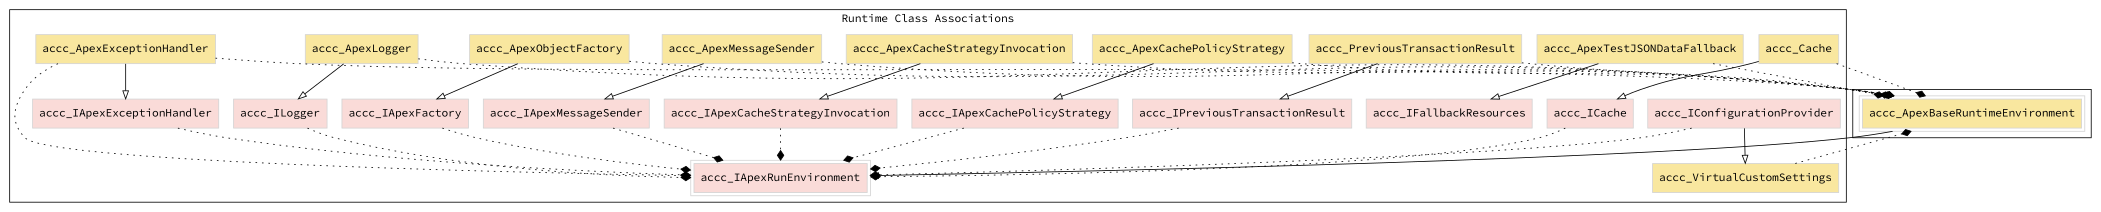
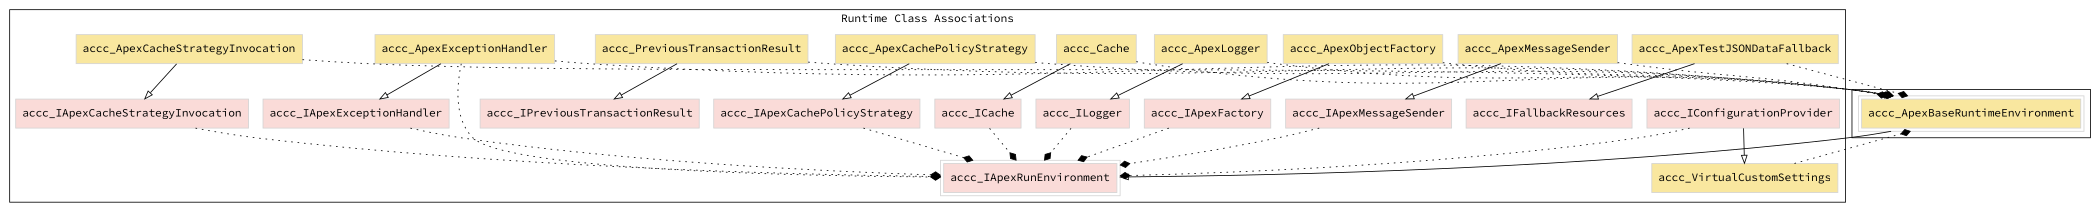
  digraph {
    compound=true
    fontname="Source Code Pro"
    rankdir=TB
    ranksep=equally
    node [color=lightgray fillcolor="#FADBD8" fontname="Source Code Pro" shape=box style=filled]
    edge [arrowhead=diamond fontname="Source Code Pro" style=dotted]
    accc_IApexRunEnvironment [peripheries=2]
    accc_IConfigurationProvider
    accc_ILogger
    accc_IFallbackResources
    accc_IApexExceptionHandler
    accc_ICache
    accc_IPreviousTransactionResult
    accc_IApexCachePolicyStrategy
    accc_IApexCacheStrategyInvocation
    accc_IApexMessageSender
    accc_IApexFactory
    accc_VirtualCustomSettings [fillcolor="#F9E79F"]
    accc_ApexLogger [fillcolor="#F9E79F"]
    accc_ApexTestJSONDataFallback [fillcolor="#F9E79F"]
    accc_ApexExceptionHandler [fillcolor="#F9E79F"]
    accc_Cache [fillcolor="#F9E79F"]
    accc_PreviousTransactionResult [fillcolor="#F9E79F"]
    accc_ApexCachePolicyStrategy [fillcolor="#F9E79F"]
    accc_ApexCacheStrategyInvocation [fillcolor="#F9E79F"]
    accc_ApexMessageSender [fillcolor="#F9E79F"]
    accc_ApexObjectFactory [fillcolor="#F9E79F"]
    accc_ApexBaseRuntimeEnvironment [fillcolor="#F9E79F" peripheries=2]
    subgraph cluster_1 {
      label="Runtime Class Associations"
      rank=same
      accc_IApexRunEnvironment
      accc_IConfigurationProvider
      accc_ILogger
      accc_IFallbackResources
      accc_IApexExceptionHandler
      accc_ICache
      accc_IPreviousTransactionResult
      accc_IApexCachePolicyStrategy
      accc_IApexCacheStrategyInvocation
      accc_IApexMessageSender
      accc_IApexFactory
      accc_VirtualCustomSettings
      accc_ApexLogger
      accc_ApexTestJSONDataFallback
      accc_ApexExceptionHandler
      accc_Cache
      accc_PreviousTransactionResult
      accc_ApexCachePolicyStrategy
      accc_ApexCacheStrategyInvocation
      accc_ApexMessageSender
      accc_ApexObjectFactory
    }
    subgraph cluster_2 {
      rank=same
      accc_ApexBaseRuntimeEnvironment
    }
    subgraph cluster_3 {
      rank=same
    }
    accc_IConfigurationProvider -> accc_IApexRunEnvironment
    accc_IConfigurationProvider -> accc_VirtualCustomSettings [arrowhead=empty style=solid]
    accc_ILogger -> accc_IApexRunEnvironment
    accc_IApexExceptionHandler -> accc_IApexRunEnvironment
    accc_ICache -> accc_IApexRunEnvironment
-   accc_IPreviousTransactionResult -> accc_IApexRunEnvironment
    accc_IApexCachePolicyStrategy -> accc_IApexRunEnvironment
    accc_IApexCacheStrategyInvocation -> accc_IApexRunEnvironment
    accc_IApexMessageSender -> accc_IApexRunEnvironment
    accc_IApexFactory -> accc_IApexRunEnvironment
    accc_VirtualCustomSettings -> accc_ApexBaseRuntimeEnvironment
    accc_ApexLogger -> accc_ILogger [arrowhead=empty style=solid]
    accc_ApexLogger -> accc_ApexBaseRuntimeEnvironment
    accc_ApexTestJSONDataFallback -> accc_IFallbackResources [arrowhead=empty style=solid]
    accc_ApexTestJSONDataFallback -> accc_ApexBaseRuntimeEnvironment
    accc_ApexExceptionHandler -> accc_IApexRunEnvironment
    accc_ApexExceptionHandler -> accc_IApexExceptionHandler [arrowhead=empty style=solid]
    accc_ApexExceptionHandler -> accc_ApexBaseRuntimeEnvironment
    accc_Cache -> accc_ICache [arrowhead=empty style=solid]
    accc_Cache -> accc_ApexBaseRuntimeEnvironment
    accc_PreviousTransactionResult -> accc_IPreviousTransactionResult [arrowhead=empty style=solid]
    accc_PreviousTransactionResult -> accc_ApexBaseRuntimeEnvironment
    accc_ApexCachePolicyStrategy -> accc_IApexCachePolicyStrategy [arrowhead=empty style=solid]
    accc_ApexCachePolicyStrategy -> accc_ApexBaseRuntimeEnvironment
    accc_ApexCacheStrategyInvocation -> accc_IApexCacheStrategyInvocation [arrowhead=empty style=solid]
    accc_ApexCacheStrategyInvocation -> accc_ApexBaseRuntimeEnvironment
    accc_ApexMessageSender -> accc_IApexMessageSender [arrowhead=empty style=solid]
    accc_ApexMessageSender -> accc_ApexBaseRuntimeEnvironment
    accc_ApexObjectFactory -> accc_IApexFactory [arrowhead=empty style=solid]
    accc_ApexObjectFactory -> accc_ApexBaseRuntimeEnvironment
    accc_ApexBaseRuntimeEnvironment -> accc_IApexRunEnvironment [arrowhead=empty style=solid]
  }
